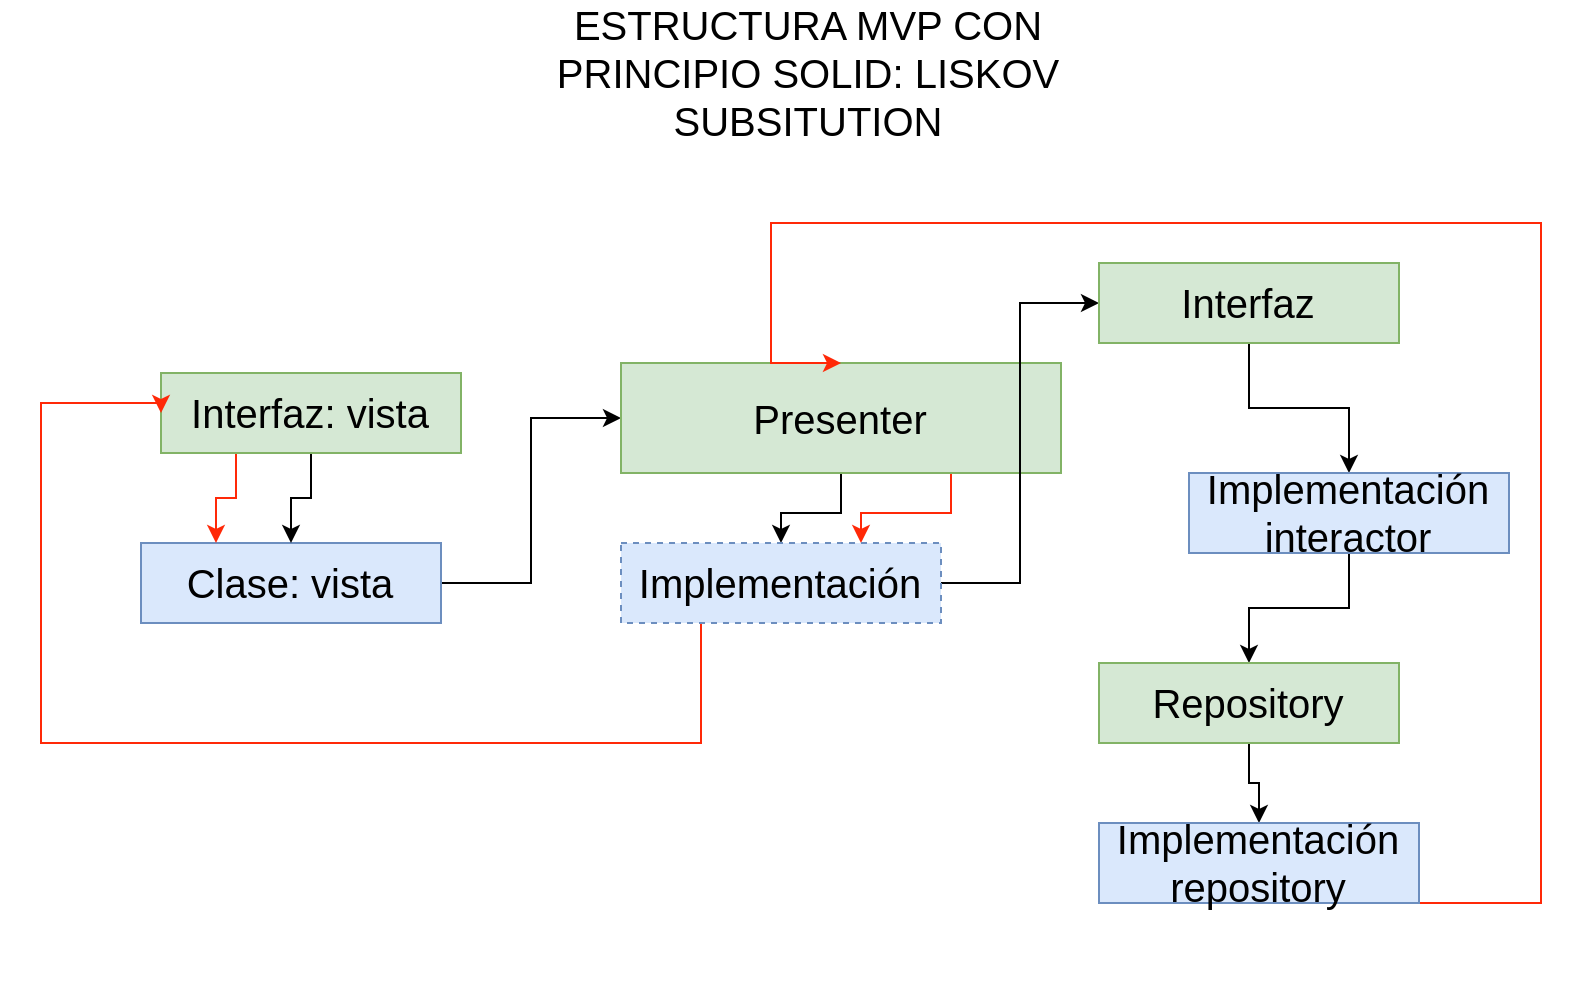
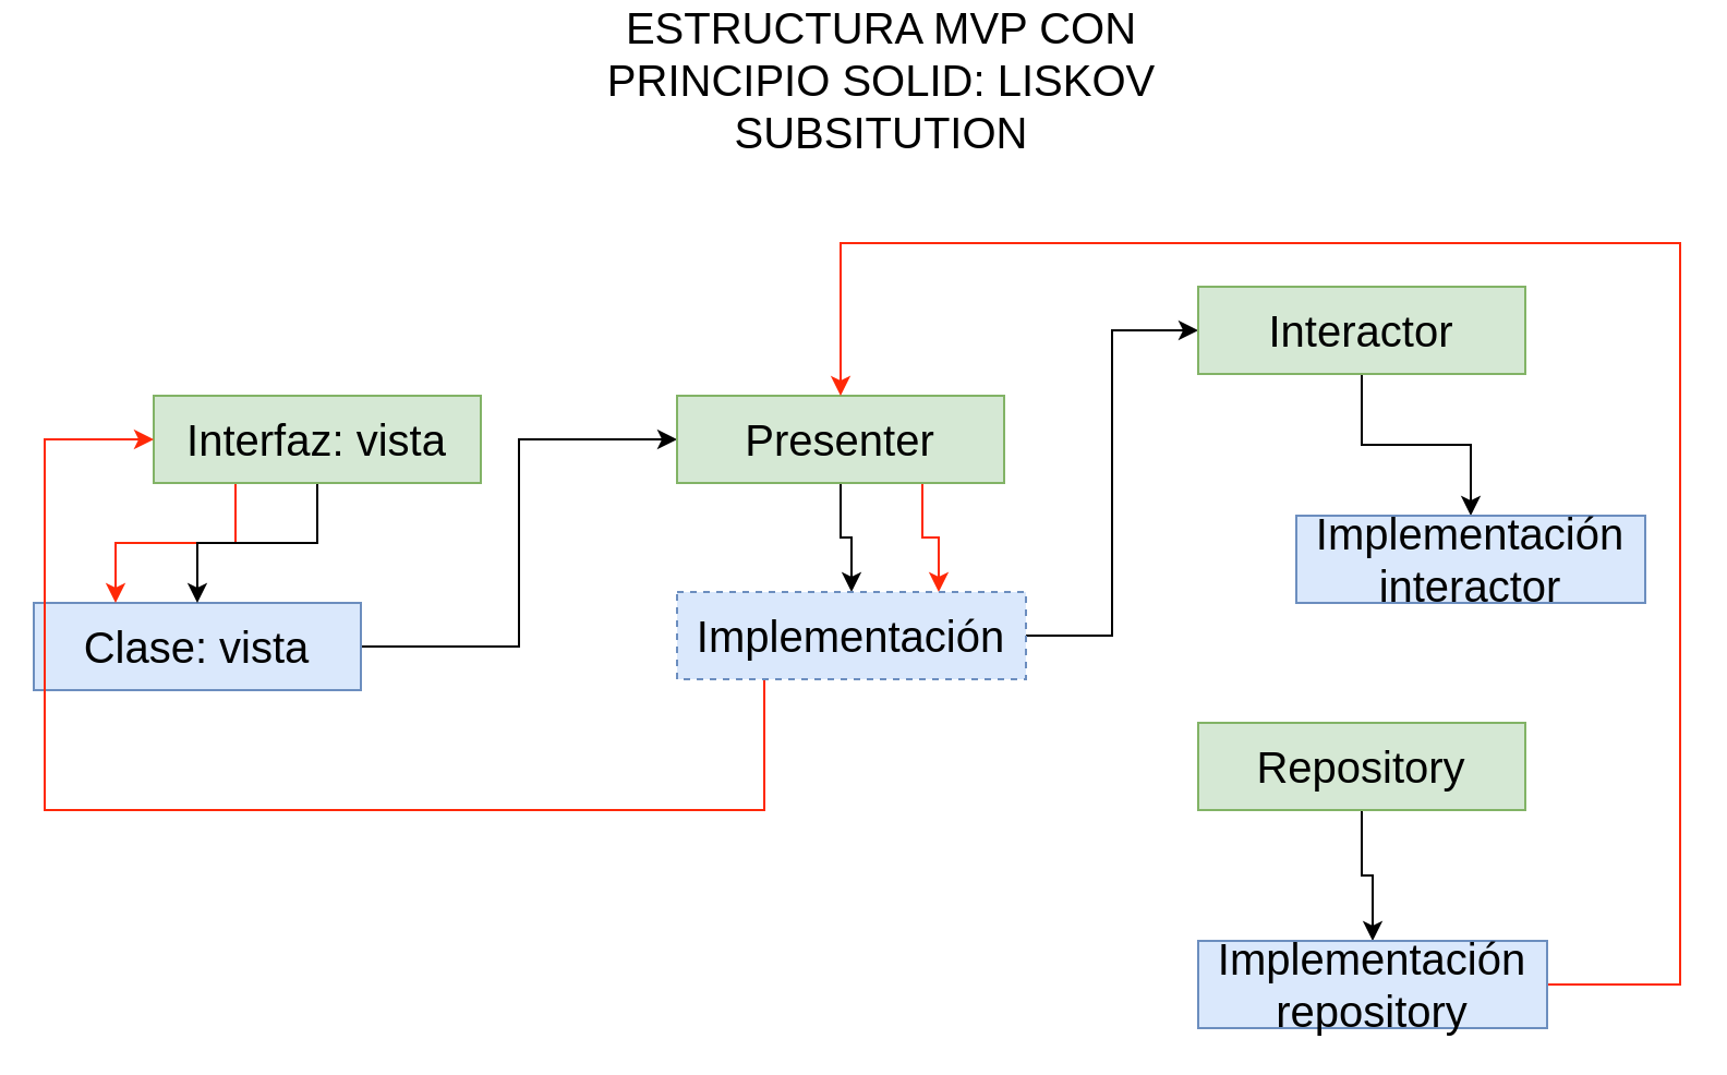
  <mxCell id="0" />
  <mxCell id="1" parent="0" />
  <mxCell id="2" value="&lt;font style=&quot;font-size: 20px&quot;&gt;ESTRUCTURA MVP CON PRINCIPIO SOLID: LISKOV SUBSITUTION&lt;/font&gt;" style="text;html=1;strokeColor=none;fillColor=none;align=center;verticalAlign=middle;whiteSpace=wrap;rounded=0;" vertex="1" parent="1"><mxGeometry x="259" y="20" width="290" height="30" as="geometry" /></mxCell>
  <mxCell id="3" style="edgeStyle=orthogonalEdgeStyle;rounded=0;orthogonalLoop=1;jettySize=auto;html=1;entryX=0;entryY=0.5;entryDx=0;entryDy=0;fontSize=20;" edge="1" parent="1" source="4" target="10"><mxGeometry relative="1" as="geometry" /></mxCell>
- <mxCell id="4" value="Clase: vista" style="rounded=0;whiteSpace=wrap;html=1;fontSize=20;fillColor=#dae8fc;strokeColor=#6c8ebf;" vertex="1" parent="1"><mxGeometry x="70" y="270" width="150" height="40" as="geometry" /></mxCell>
+ <mxCell id="4" value="Clase: vista" style="rounded=0;whiteSpace=wrap;html=1;fontSize=20;fillColor=#dae8fc;strokeColor=#6c8ebf;" vertex="1" parent="1"><mxGeometry x="15" y="275" width="150" height="40" as="geometry" /></mxCell>
  <mxCell id="5" style="edgeStyle=orthogonalEdgeStyle;rounded=0;orthogonalLoop=1;jettySize=auto;html=1;exitX=0.25;exitY=1;exitDx=0;exitDy=0;entryX=0.25;entryY=0;entryDx=0;entryDy=0;fontSize=20;strokeColor=#FF2908;" edge="1" parent="1" source="7" target="4"><mxGeometry relative="1" as="geometry" /></mxCell>
  <mxCell id="6" value="" style="edgeStyle=orthogonalEdgeStyle;rounded=0;orthogonalLoop=1;jettySize=auto;html=1;fontSize=20;strokeColor=#000000;" edge="1" parent="1" source="7" target="4"><mxGeometry relative="1" as="geometry" /></mxCell>
- <mxCell id="7" value="Interfaz: vista" style="rounded=0;whiteSpace=wrap;html=1;fontSize=20;fillColor=#d5e8d4;strokeColor=#82b366;" vertex="1" parent="1"><mxGeometry x="80" y="185" width="150" height="40" as="geometry" /></mxCell>
+ <mxCell id="7" value="Interfaz: vista" style="rounded=0;whiteSpace=wrap;html=1;fontSize=20;fillColor=#d5e8d4;strokeColor=#82b366;" vertex="1" parent="1"><mxGeometry x="70" y="180" width="150" height="40" as="geometry" /></mxCell>
  <mxCell id="8" value="" style="edgeStyle=orthogonalEdgeStyle;rounded=0;orthogonalLoop=1;jettySize=auto;html=1;fontSize=20;" edge="1" parent="1" source="10" target="13"><mxGeometry relative="1" as="geometry" /></mxCell>
  <mxCell id="9" style="edgeStyle=orthogonalEdgeStyle;rounded=0;orthogonalLoop=1;jettySize=auto;html=1;exitX=0.75;exitY=1;exitDx=0;exitDy=0;entryX=0.75;entryY=0;entryDx=0;entryDy=0;fontSize=20;strokeColor=#FF2908;" edge="1" parent="1" source="10" target="13"><mxGeometry relative="1" as="geometry" /></mxCell>
- <mxCell id="10" value="Presenter" style="rounded=0;whiteSpace=wrap;html=1;fontSize=20;fillColor=#d5e8d4;strokeColor=#82b366;" vertex="1" parent="1"><mxGeometry x="310" y="180" width="220" height="55" as="geometry" /></mxCell>
+ <mxCell id="10" value="Presenter" style="rounded=0;whiteSpace=wrap;html=1;fontSize=20;fillColor=#d5e8d4;strokeColor=#82b366;" vertex="1" parent="1"><mxGeometry x="310" y="180" width="150" height="40" as="geometry" /></mxCell>
  <mxCell id="11" style="edgeStyle=orthogonalEdgeStyle;rounded=0;orthogonalLoop=1;jettySize=auto;html=1;entryX=0;entryY=0.5;entryDx=0;entryDy=0;fontSize=20;" edge="1" parent="1" source="13" target="15"><mxGeometry relative="1" as="geometry" /></mxCell>
  <mxCell id="12" style="edgeStyle=orthogonalEdgeStyle;rounded=0;orthogonalLoop=1;jettySize=auto;html=1;exitX=0.25;exitY=1;exitDx=0;exitDy=0;entryX=0;entryY=0.5;entryDx=0;entryDy=0;fontSize=20;strokeColor=#FF2908;" edge="1" parent="1" source="13" target="7"><mxGeometry relative="1" as="geometry"><Array as="points"><mxPoint x="350" y="370" /><mxPoint x="20" y="370" /><mxPoint x="20" y="200" /></Array></mxGeometry></mxCell>
  <mxCell id="13" value="Implementación" style="rounded=0;whiteSpace=wrap;html=1;fontSize=20;fillColor=#dae8fc;strokeColor=#6c8ebf;dashed=1;" vertex="1" parent="1"><mxGeometry x="310" y="270" width="160" height="40" as="geometry" /></mxCell>
  <mxCell id="14" value="" style="edgeStyle=orthogonalEdgeStyle;rounded=0;orthogonalLoop=1;jettySize=auto;html=1;fontSize=20;" edge="1" parent="1" source="15" target="17"><mxGeometry relative="1" as="geometry" /></mxCell>
- <mxCell id="15" value="Interfaz" style="rounded=0;whiteSpace=wrap;html=1;fontSize=20;fillColor=#d5e8d4;strokeColor=#82b366;" vertex="1" parent="1"><mxGeometry x="549" y="130" width="150" height="40" as="geometry" /></mxCell>
- <mxCell id="16" value="" style="edgeStyle=orthogonalEdgeStyle;rounded=0;orthogonalLoop=1;jettySize=auto;html=1;fontSize=20;" edge="1" parent="1" source="17" target="19"><mxGeometry relative="1" as="geometry" /></mxCell>
+ <mxCell id="15" value="Interactor" style="rounded=0;whiteSpace=wrap;html=1;fontSize=20;fillColor=#d5e8d4;strokeColor=#82b366;" vertex="1" parent="1"><mxGeometry x="549" y="130" width="150" height="40" as="geometry" /></mxCell>
  <mxCell id="17" value="Implementación interactor" style="rounded=0;whiteSpace=wrap;html=1;fontSize=20;fillColor=#dae8fc;strokeColor=#6c8ebf;" vertex="1" parent="1"><mxGeometry x="594" y="235" width="160" height="40" as="geometry" /></mxCell>
  <mxCell id="18" value="" style="edgeStyle=orthogonalEdgeStyle;rounded=0;orthogonalLoop=1;jettySize=auto;html=1;fontSize=20;" edge="1" parent="1" source="19" target="21"><mxGeometry relative="1" as="geometry" /></mxCell>
  <mxCell id="19" value="Repository" style="rounded=0;whiteSpace=wrap;html=1;fontSize=20;fillColor=#d5e8d4;strokeColor=#82b366;" vertex="1" parent="1"><mxGeometry x="549" y="330" width="150" height="40" as="geometry" /></mxCell>
  <mxCell id="20" style="edgeStyle=orthogonalEdgeStyle;rounded=0;orthogonalLoop=1;jettySize=auto;html=1;entryX=0.5;entryY=0;entryDx=0;entryDy=0;fontSize=20;strokeColor=#FF2908;" edge="1" parent="1" source="21" target="10"><mxGeometry relative="1" as="geometry"><Array as="points"><mxPoint x="770" y="450" /><mxPoint x="770" y="110" /><mxPoint x="385" y="110" /></Array></mxGeometry></mxCell>
- <mxCell id="21" value="Implementación repository" style="rounded=0;whiteSpace=wrap;html=1;fontSize=20;fillColor=#dae8fc;strokeColor=#6c8ebf;" vertex="1" parent="1"><mxGeometry x="549" y="410" width="160" height="40" as="geometry" /></mxCell>
+ <mxCell id="21" value="Implementación repository" style="rounded=0;whiteSpace=wrap;html=1;fontSize=20;fillColor=#dae8fc;strokeColor=#6c8ebf;" vertex="1" parent="1"><mxGeometry x="549" y="430" width="160" height="40" as="geometry" /></mxCell>
